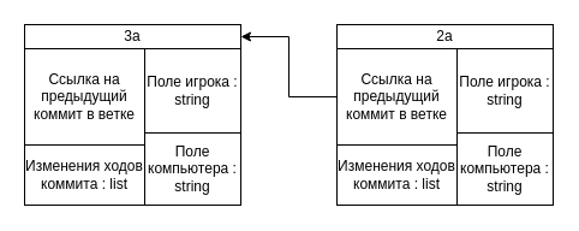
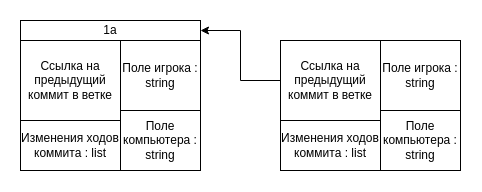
  <mxCell id="0" />
  <mxCell id="1" parent="0" />
  <mxCell id="2" style="edgeStyle=orthogonalEdgeStyle;rounded=0;orthogonalLoop=1;jettySize=auto;html=1;exitX=0;exitY=0.5;exitDx=0;exitDy=0;entryX=1;entryY=0.5;entryDx=0;entryDy=0;" edge="1" parent="1" source="3" target="11"><mxGeometry relative="1" as="geometry" /></mxCell>
  <mxCell id="3" value="Ссылка на предыдущий коммит в ветке" style="rounded=0;whiteSpace=wrap;html=1;" vertex="1" parent="1"><mxGeometry x="280" y="40" width="100" height="80" as="geometry" /></mxCell>
  <mxCell id="4" value="Поле игрока : string" style="rounded=0;whiteSpace=wrap;html=1;" vertex="1" parent="1"><mxGeometry x="380" y="40" width="80" height="70" as="geometry" /></mxCell>
  <mxCell id="5" value="Поле компьютера : string" style="rounded=0;whiteSpace=wrap;html=1;" vertex="1" parent="1"><mxGeometry x="380" y="110" width="80" height="60" as="geometry" /></mxCell>
  <mxCell id="6" value="Изменения ходов коммита : list" style="rounded=0;whiteSpace=wrap;html=1;" vertex="1" parent="1"><mxGeometry x="280" y="120" width="100" height="50" as="geometry" /></mxCell>
  <mxCell id="7" value="Ссылка на предыдущий коммит в ветке" style="rounded=0;whiteSpace=wrap;html=1;" vertex="1" parent="1"><mxGeometry x="20" y="40" width="100" height="80" as="geometry" /></mxCell>
  <mxCell id="8" value="Поле игрока : string" style="rounded=0;whiteSpace=wrap;html=1;" vertex="1" parent="1"><mxGeometry x="120" y="40" width="80" height="70" as="geometry" /></mxCell>
  <mxCell id="9" value="Поле компьютера : string" style="rounded=0;whiteSpace=wrap;html=1;" vertex="1" parent="1"><mxGeometry x="120" y="110" width="80" height="60" as="geometry" /></mxCell>
  <mxCell id="10" value="Изменения ходов коммита : list" style="rounded=0;whiteSpace=wrap;html=1;" vertex="1" parent="1"><mxGeometry x="20" y="120" width="100" height="50" as="geometry" /></mxCell>
- <mxCell id="11" value="3a" style="rounded=0;whiteSpace=wrap;html=1;" vertex="1" parent="1"><mxGeometry x="20" y="20" width="180" height="20" as="geometry" /></mxCell>
- <mxCell id="12" value="2a" style="rounded=0;whiteSpace=wrap;html=1;" vertex="1" parent="1"><mxGeometry x="280" y="20" width="180" height="20" as="geometry" /></mxCell>
+ <mxCell id="11" value="1a" style="rounded=0;whiteSpace=wrap;html=1;" vertex="1" parent="1"><mxGeometry x="20" y="20" width="180" height="20" as="geometry" /></mxCell>
